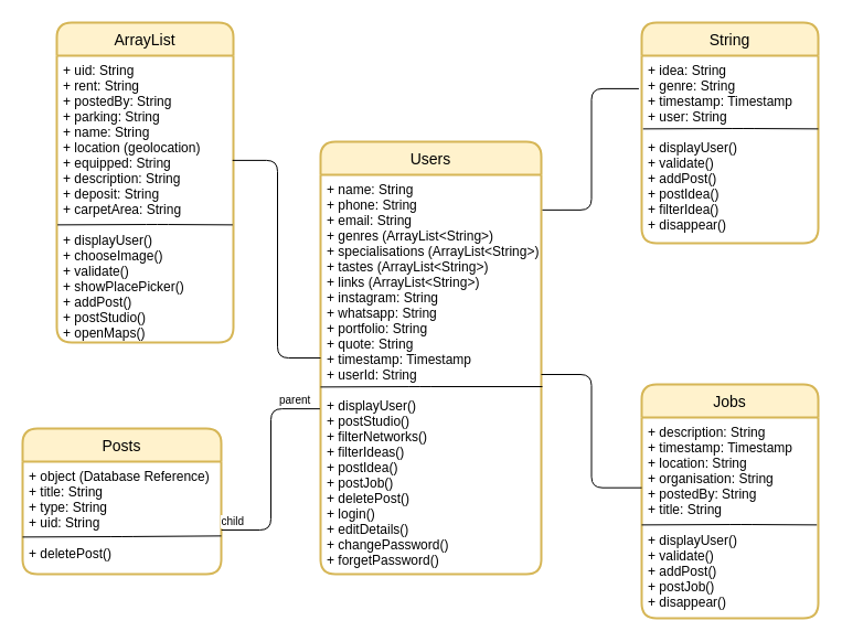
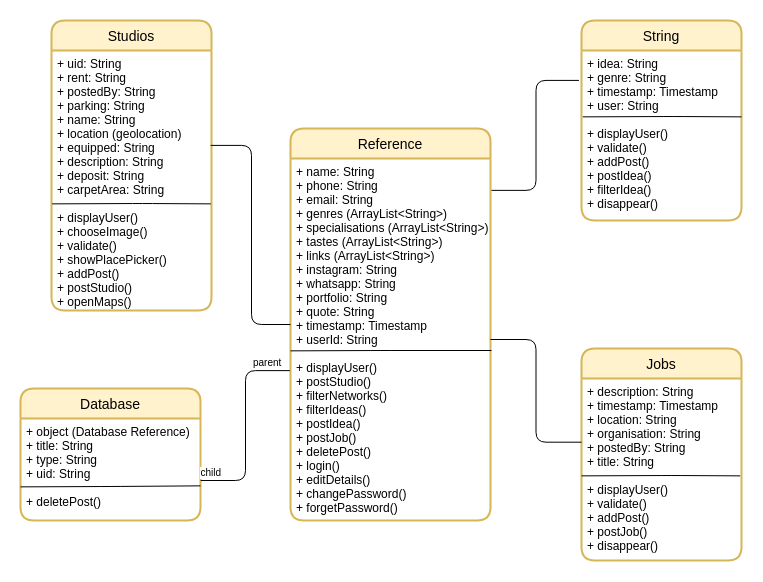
  <mxCell id="0" />
  <mxCell id="1" parent="0" />
- <mxCell id="2" value="Users" style="swimlane;childLayout=stackLayout;horizontal=1;startSize=30;horizontalStack=0;rounded=1;fontSize=14;fontStyle=0;strokeWidth=2;resizeParent=0;resizeLast=1;shadow=0;dashed=0;align=center;fillColor=#fff2cc;strokeColor=#d6b656;" parent="1" vertex="1"><mxGeometry x="290" y="128" width="200" height="392" as="geometry" /></mxCell>
+ <mxCell id="2" value="Reference" style="swimlane;childLayout=stackLayout;horizontal=1;startSize=30;horizontalStack=0;rounded=1;fontSize=14;fontStyle=0;strokeWidth=2;resizeParent=0;resizeLast=1;shadow=0;dashed=0;align=center;fillColor=#fff2cc;strokeColor=#d6b656;" parent="1" vertex="1"><mxGeometry x="290" y="128" width="200" height="392" as="geometry" /></mxCell>
  <mxCell id="3" value="+ name: String       &#10;+ phone: String&#10;+ email: String&#10;+ genres (ArrayList&lt;String&gt;)&#10;+ specialisations (ArrayList&lt;String&gt;)&#10;+ tastes (ArrayList&lt;String&gt;)&#10;+ links (ArrayList&lt;String&gt;)&#10;+ instagram: String&#10;+ whatsapp: String&#10;+ portfolio: String&#10;+ quote: String&#10;+ timestamp: Timestamp&#10;+ userId: String&#10;&#10;+ displayUser()&#10;+ postStudio()&#10;+ filterNetworks()&#10;+ filterIdeas()&#10;+ postIdea()&#10;+ postJob()&#10;+ deletePost()&#10;+ login()&#10;+ editDetails()&#10;+ changePassword()&#10;+ forgetPassword()" style="align=left;strokeColor=none;fillColor=none;spacingLeft=4;fontSize=12;verticalAlign=top;resizable=0;rotatable=0;part=1;" parent="2" vertex="1"><mxGeometry y="30" width="200" height="362" as="geometry" /></mxCell>
  <mxCell id="4" value="" style="endArrow=none;html=1;entryX=0.004;entryY=0.553;entryDx=0;entryDy=0;entryPerimeter=0;" edge="1" parent="2"><mxGeometry width="50" height="50" relative="1" as="geometry"><mxPoint x="201" y="222" as="sourcePoint" /><mxPoint x="-1.137e-13" y="222.37" as="targetPoint" /><Array as="points"><mxPoint x="90.36" y="222" /></Array></mxGeometry></mxCell>
- <mxCell id="5" value="Posts" style="swimlane;childLayout=stackLayout;horizontal=1;startSize=30;horizontalStack=0;rounded=1;fontSize=14;fontStyle=0;strokeWidth=2;resizeParent=0;resizeLast=1;shadow=0;dashed=0;align=center;fillColor=#fff2cc;strokeColor=#d6b656;" parent="1" vertex="1"><mxGeometry x="20" y="388" width="180" height="132" as="geometry" /></mxCell>
+ <mxCell id="5" value="Database" style="swimlane;childLayout=stackLayout;horizontal=1;startSize=30;horizontalStack=0;rounded=1;fontSize=14;fontStyle=0;strokeWidth=2;resizeParent=0;resizeLast=1;shadow=0;dashed=0;align=center;fillColor=#fff2cc;strokeColor=#d6b656;" parent="1" vertex="1"><mxGeometry x="20" y="388" width="180" height="132" as="geometry" /></mxCell>
  <mxCell id="6" value="+ object (Database Reference)&#10;+ title: String&#10;+ type: String&#10;+ uid: String &#10;&#10;+ deletePost()&#10;" style="align=left;strokeColor=none;fillColor=none;spacingLeft=4;fontSize=12;verticalAlign=top;resizable=0;rotatable=0;part=1;" parent="5" vertex="1"><mxGeometry y="30" width="180" height="102" as="geometry" /></mxCell>
  <mxCell id="7" value="" style="endArrow=none;html=1;entryX=0.004;entryY=0.553;entryDx=0;entryDy=0;entryPerimeter=0;exitX=1;exitY=0.585;exitDx=0;exitDy=0;exitPerimeter=0;" edge="1" parent="5"><mxGeometry width="50" height="50" relative="1" as="geometry"><mxPoint x="180" y="97.37" as="sourcePoint" /><mxPoint x="-1.31e-14" y="98.37" as="targetPoint" /><Array as="points"><mxPoint x="90.36" y="98" /></Array></mxGeometry></mxCell>
  <mxCell id="8" value="Jobs" style="swimlane;childLayout=stackLayout;horizontal=1;startSize=30;horizontalStack=0;rounded=1;fontSize=14;fontStyle=0;strokeWidth=2;resizeParent=0;resizeLast=1;shadow=0;dashed=0;align=center;fillColor=#fff2cc;strokeColor=#d6b656;" parent="1" vertex="1"><mxGeometry x="581" y="348" width="160" height="212" as="geometry" /></mxCell>
  <mxCell id="9" value="+ description: String&#10;+ timestamp: Timestamp&#10;+ location: String&#10;+ organisation: String&#10;+ postedBy: String&#10;+ title: String&#10;&#10;+ displayUser()&#10;+ validate()&#10;+ addPost()&#10;+ postJob()&#10;+ disappear()" style="align=left;strokeColor=none;fillColor=none;spacingLeft=4;fontSize=12;verticalAlign=top;resizable=0;rotatable=0;part=1;" parent="8" vertex="1"><mxGeometry y="30" width="160" height="182" as="geometry" /></mxCell>
  <mxCell id="10" value="" style="endArrow=none;html=1;exitX=0.996;exitY=0.553;exitDx=0;exitDy=0;exitPerimeter=0;entryX=0.004;entryY=0.553;entryDx=0;entryDy=0;entryPerimeter=0;" edge="1" parent="8"><mxGeometry width="50" height="50" relative="1" as="geometry"><mxPoint x="158.72" y="127.37" as="sourcePoint" /><mxPoint x="-1.137e-13" y="127.37" as="targetPoint" /><Array as="points"><mxPoint x="90.36" y="127" /></Array></mxGeometry></mxCell>
  <mxCell id="11" value="String" style="swimlane;childLayout=stackLayout;horizontal=1;startSize=30;horizontalStack=0;rounded=1;fontSize=14;fontStyle=0;strokeWidth=2;resizeParent=0;resizeLast=1;shadow=0;dashed=0;align=center;fillColor=#fff2cc;strokeColor=#d6b656;" parent="1" vertex="1"><mxGeometry x="581" y="20" width="160" height="200" as="geometry" /></mxCell>
  <mxCell id="12" value="" style="endArrow=none;html=1;exitX=0.996;exitY=0.553;exitDx=0;exitDy=0;exitPerimeter=0;entryX=0.004;entryY=0.553;entryDx=0;entryDy=0;entryPerimeter=0;" edge="1" parent="11"><mxGeometry width="50" height="50" relative="1" as="geometry"><mxPoint x="160.0" y="96.37" as="sourcePoint" /><mxPoint x="1.28" y="96.37" as="targetPoint" /><Array as="points"><mxPoint x="91.64" y="96" /></Array></mxGeometry></mxCell>
  <mxCell id="13" value="+ idea: String&#10;+ genre: String&#10;+ timestamp: Timestamp&#10;+ user: String&#10;&#10;+ displayUser()&#10;+ validate()&#10;+ addPost()&#10;+ postIdea()&#10;+ filterIdea()&#10;+ disappear()" style="align=left;strokeColor=none;fillColor=none;spacingLeft=4;fontSize=12;verticalAlign=top;resizable=0;rotatable=0;part=1;" parent="11" vertex="1"><mxGeometry y="30" width="160" height="170" as="geometry" /></mxCell>
- <mxCell id="14" value="ArrayList" style="swimlane;childLayout=stackLayout;horizontal=1;startSize=30;horizontalStack=0;rounded=1;fontSize=14;fontStyle=0;strokeWidth=2;resizeParent=0;resizeLast=1;shadow=0;dashed=0;align=center;fillColor=#fff2cc;strokeColor=#d6b656;" parent="1" vertex="1"><mxGeometry x="51" y="20" width="160" height="290" as="geometry" /></mxCell>
+ <mxCell id="14" value="Studios" style="swimlane;childLayout=stackLayout;horizontal=1;startSize=30;horizontalStack=0;rounded=1;fontSize=14;fontStyle=0;strokeWidth=2;resizeParent=0;resizeLast=1;shadow=0;dashed=0;align=center;fillColor=#fff2cc;strokeColor=#d6b656;" parent="1" vertex="1"><mxGeometry x="51" y="20" width="160" height="290" as="geometry" /></mxCell>
  <mxCell id="15" value="+ uid: String&#10;+ rent: String&#10;+ postedBy: String&#10;+ parking: String&#10;+ name: String&#10;+ location (geolocation)&#10;+ equipped: String&#10;+ description: String&#10;+ deposit: String&#10;+ carpetArea: String&#10;&#10;+ displayUser()&#10;+ chooseImage()&#10;+ validate()&#10;+ showPlacePicker()&#10;+ addPost()&#10;+ postStudio()&#10;+ openMaps()" style="align=left;strokeColor=none;fillColor=none;spacingLeft=4;fontSize=12;verticalAlign=top;resizable=0;rotatable=0;part=1;" parent="14" vertex="1"><mxGeometry y="30" width="160" height="260" as="geometry" /></mxCell>
  <mxCell id="16" value="" style="endArrow=none;html=1;exitX=0.996;exitY=0.553;exitDx=0;exitDy=0;exitPerimeter=0;entryX=0.004;entryY=0.553;entryDx=0;entryDy=0;entryPerimeter=0;" edge="1" parent="14"><mxGeometry width="50" height="50" relative="1" as="geometry"><mxPoint x="159.36" y="183.37" as="sourcePoint" /><mxPoint x="0.64" y="183.37" as="targetPoint" /><Array as="points"><mxPoint x="91" y="183" /></Array></mxGeometry></mxCell>
  <mxCell id="17" value="" style="endArrow=none;html=1;edgeStyle=orthogonalEdgeStyle;exitX=0.995;exitY=0.365;exitDx=0;exitDy=0;exitPerimeter=0;" edge="1" parent="1" source="15" target="2"><mxGeometry relative="1" as="geometry"><mxPoint x="321" y="270" as="sourcePoint" /><mxPoint x="481" y="270" as="targetPoint" /><Array as="points"><mxPoint x="251" y="145" /><mxPoint x="251" y="324" /></Array></mxGeometry></mxCell>
  <mxCell id="18" value="" style="endArrow=none;html=1;edgeStyle=orthogonalEdgeStyle;entryX=0;entryY=0.35;entryDx=0;entryDy=0;entryPerimeter=0;" edge="1" parent="1" source="3" target="9"><mxGeometry relative="1" as="geometry"><mxPoint x="321" y="270" as="sourcePoint" /><mxPoint x="481" y="270" as="targetPoint" /></mxGeometry></mxCell>
  <mxCell id="19" value="" style="endArrow=none;html=1;edgeStyle=orthogonalEdgeStyle;entryX=1.001;entryY=0.608;entryDx=0;entryDy=0;entryPerimeter=0;exitX=-0.003;exitY=0.586;exitDx=0;exitDy=0;exitPerimeter=0;" edge="1" parent="1" source="3" target="6"><mxGeometry relative="1" as="geometry"><mxPoint x="281" y="370" as="sourcePoint" /><mxPoint x="281" y="450" as="targetPoint" /></mxGeometry></mxCell>
  <mxCell id="20" value="parent" style="resizable=0;html=1;align=left;verticalAlign=bottom;labelBackgroundColor=#ffffff;fontSize=10;" connectable="0" vertex="1" parent="19"><mxGeometry x="-1" relative="1" as="geometry"><mxPoint x="-38.4" as="offset" /></mxGeometry></mxCell>
  <mxCell id="21" value="child" style="resizable=0;html=1;align=right;verticalAlign=bottom;labelBackgroundColor=#ffffff;fontSize=10;" connectable="0" vertex="1" parent="19"><mxGeometry x="1" relative="1" as="geometry"><mxPoint x="20.85" as="offset" /></mxGeometry></mxCell>
  <mxCell id="22" value="" style="endArrow=none;html=1;edgeStyle=orthogonalEdgeStyle;entryX=-0.016;entryY=0.176;entryDx=0;entryDy=0;entryPerimeter=0;exitX=1.005;exitY=0.088;exitDx=0;exitDy=0;exitPerimeter=0;" edge="1" parent="1" source="3" target="13"><mxGeometry relative="1" as="geometry"><mxPoint x="381" y="70" as="sourcePoint" /><mxPoint x="541" y="70" as="targetPoint" /></mxGeometry></mxCell>
